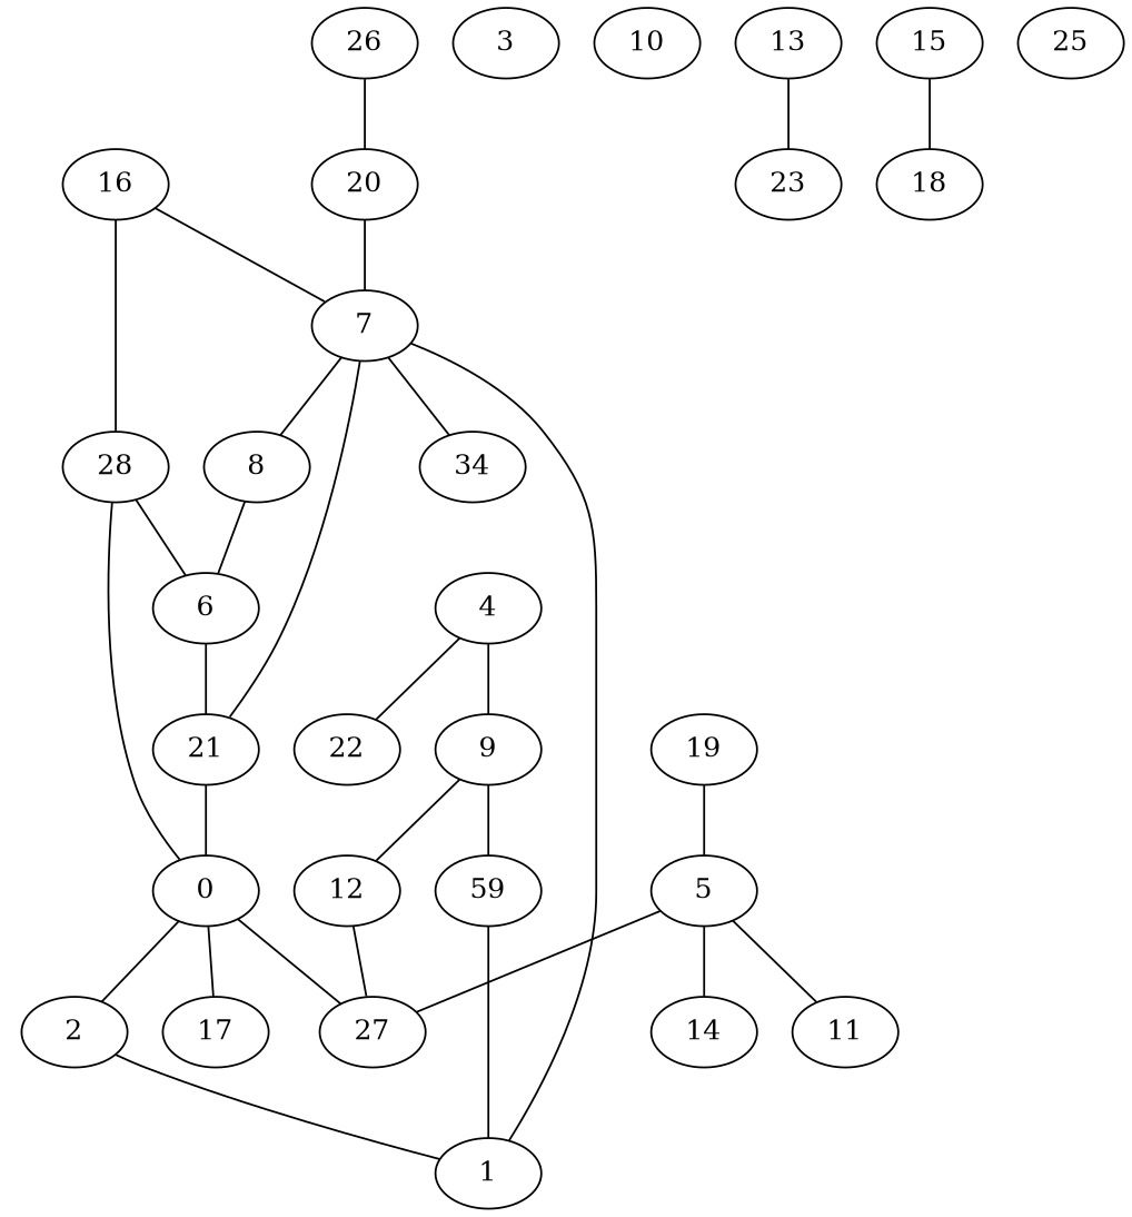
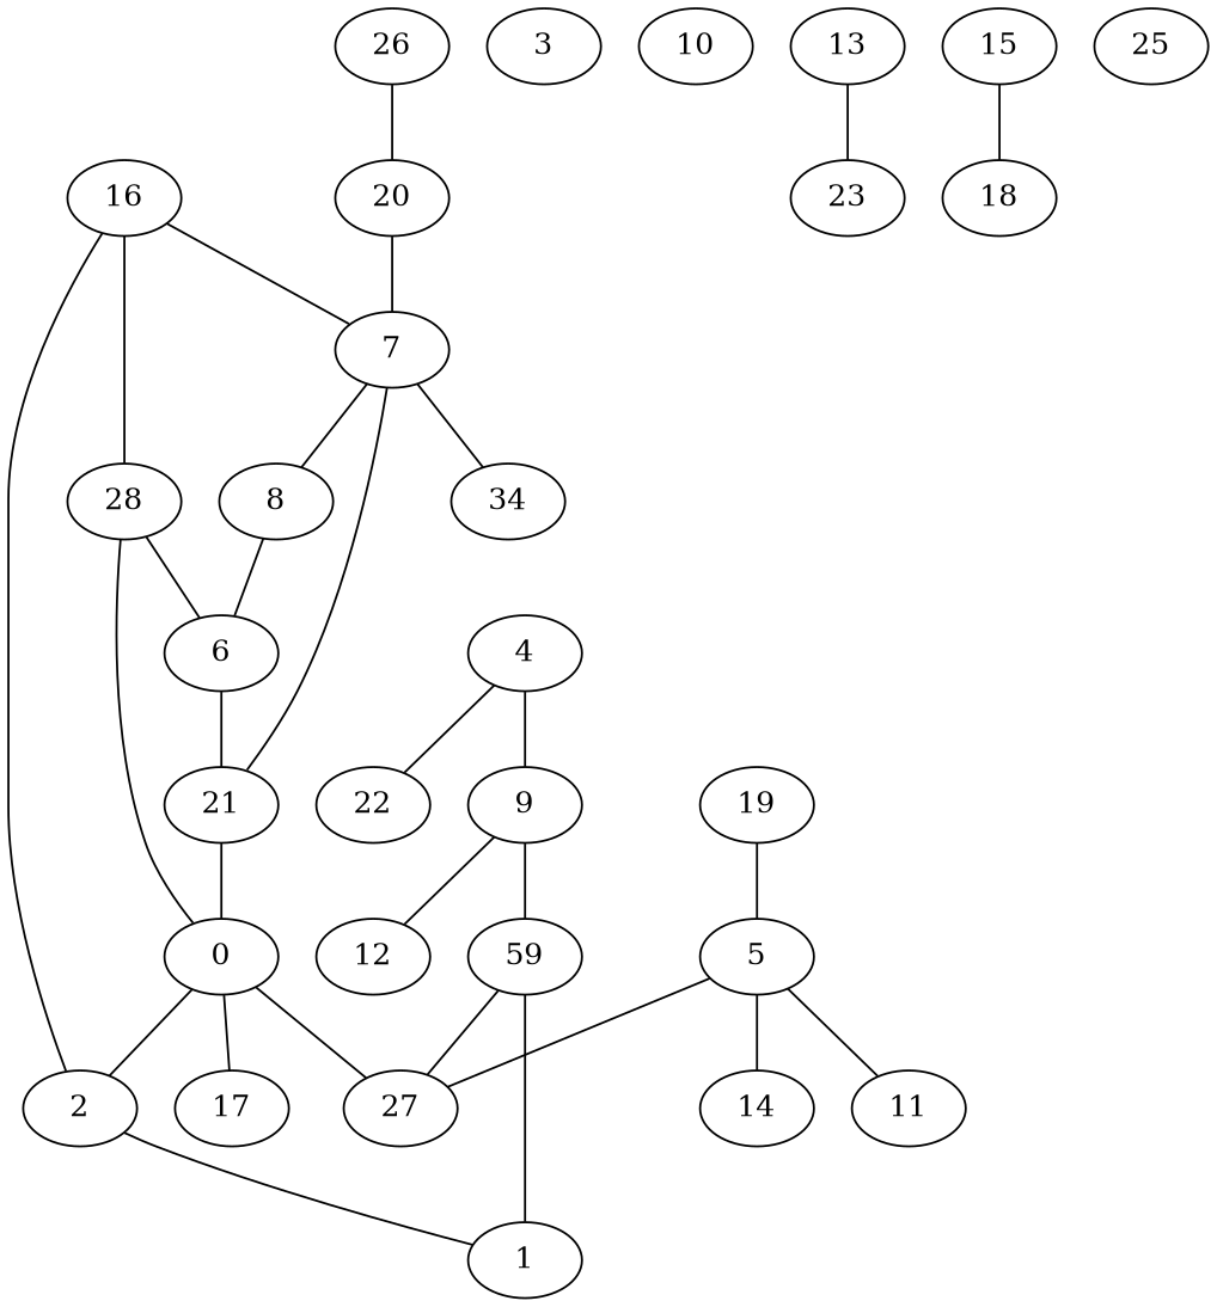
  graph {
    0
    2
    17
    27
    1
    3
    4
    9
    22
    12
    n11 [label=59]
    5
    11
    14
    6
    21
    7
    8
    n19 [label=34]
    10
    13
    23
    15
    18
    16
    28
    19
    20
    25
    26
    0 -- 2
    0 -- 17
    0 -- 27
    2 -- 1
    4 -- 9
    4 -- 22
    9 -- 12
    9 -- n11
-   12 -- 27
+   n11 -- 27
    n11 -- 1
    5 -- 27
    5 -- 11
    5 -- 14
    6 -- 21
    21 -- 0
-   7 -- 1
    7 -- 21
    7 -- 8
    7 -- n19
    8 -- 6
    13 -- 23
    15 -- 18
+   16 -- 2
    16 -- 7
    16 -- 28
    28 -- 0
    28 -- 6
    19 -- 5
    20 -- 7
    26 -- 20
  }
